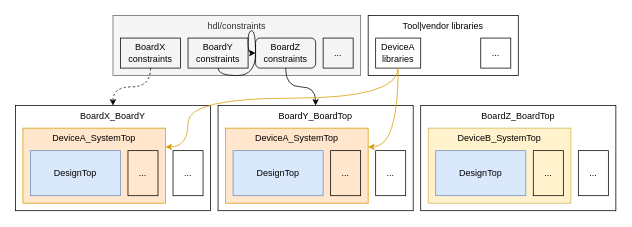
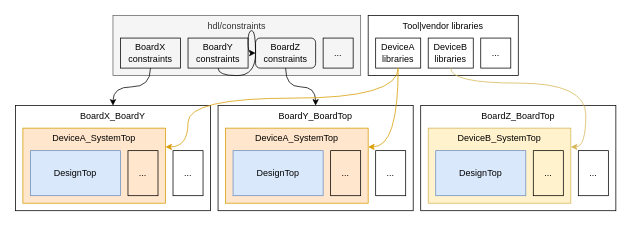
  <mxCell id="0" />
  <mxCell id="1" parent="0" />
  <mxCell id="2" value="Tool|vendor libraries" style="rounded=0;whiteSpace=wrap;html=1;verticalAlign=top;fillColor=none;" vertex="1" parent="1"><mxGeometry x="490" y="20" width="200" height="80" as="geometry" /></mxCell>
  <mxCell id="3" value="hdl/constraints" style="rounded=0;whiteSpace=wrap;html=1;verticalAlign=top;fillColor=#f5f5f5;strokeColor=#666666;fontColor=#333333;" vertex="1" parent="1"><mxGeometry x="150" y="20" width="330" height="80" as="geometry" /></mxCell>
  <mxCell id="4" value="BoardX_BoardY" style="rounded=0;whiteSpace=wrap;html=1;verticalAlign=top;" parent="1" vertex="1"><mxGeometry x="20" y="140" width="260" height="140" as="geometry" /></mxCell>
  <mxCell id="5" value="DeviceA_SystemTop" style="rounded=0;whiteSpace=wrap;html=1;verticalAlign=top;fillColor=#ffe6cc;strokeColor=#d79b00;" parent="1" vertex="1"><mxGeometry x="30" y="170" width="190" height="100" as="geometry" /></mxCell>
  <mxCell id="6" value="DesignTop" style="rounded=0;whiteSpace=wrap;html=1;fillColor=#dae8fc;strokeColor=#6c8ebf;" parent="1" vertex="1"><mxGeometry x="40" y="200" width="120" height="60" as="geometry" /></mxCell>
  <mxCell id="7" value="..." style="rounded=0;whiteSpace=wrap;html=1;fillColor=none;" parent="1" vertex="1"><mxGeometry x="170" y="200" width="40" height="60" as="geometry" /></mxCell>
  <mxCell id="8" value="..." style="rounded=0;whiteSpace=wrap;html=1;fillColor=none;" parent="1" vertex="1"><mxGeometry x="230" y="200" width="40" height="60" as="geometry" /></mxCell>
  <mxCell id="9" value="BoardY_BoardTop" style="rounded=0;whiteSpace=wrap;html=1;verticalAlign=top;" vertex="1" parent="1"><mxGeometry x="290" y="140" width="260" height="140" as="geometry" /></mxCell>
  <mxCell id="10" value="DeviceA_SystemTop" style="rounded=0;whiteSpace=wrap;html=1;verticalAlign=top;fillColor=#ffe6cc;strokeColor=#d79b00;" vertex="1" parent="1"><mxGeometry x="300" y="170" width="190" height="100" as="geometry" /></mxCell>
  <mxCell id="11" value="DesignTop" style="rounded=0;whiteSpace=wrap;html=1;fillColor=#dae8fc;strokeColor=#6c8ebf;" vertex="1" parent="1"><mxGeometry x="310" y="200" width="120" height="60" as="geometry" /></mxCell>
  <mxCell id="12" value="..." style="rounded=0;whiteSpace=wrap;html=1;fillColor=none;" vertex="1" parent="1"><mxGeometry x="440" y="200" width="40" height="60" as="geometry" /></mxCell>
  <mxCell id="13" value="..." style="rounded=0;whiteSpace=wrap;html=1;fillColor=none;" vertex="1" parent="1"><mxGeometry x="500" y="200" width="40" height="60" as="geometry" /></mxCell>
  <mxCell id="14" value="BoardZ_BoardTop" style="rounded=0;whiteSpace=wrap;html=1;verticalAlign=top;" vertex="1" parent="1"><mxGeometry x="560" y="140" width="260" height="140" as="geometry" /></mxCell>
  <mxCell id="15" value="DeviceB_SystemTop" style="rounded=0;whiteSpace=wrap;html=1;verticalAlign=top;fillColor=#fff2cc;strokeColor=#d6b656;" vertex="1" parent="1"><mxGeometry x="570" y="170" width="190" height="100" as="geometry" /></mxCell>
  <mxCell id="16" value="DesignTop" style="rounded=0;whiteSpace=wrap;html=1;fillColor=#dae8fc;strokeColor=#6c8ebf;" vertex="1" parent="1"><mxGeometry x="580" y="200" width="120" height="60" as="geometry" /></mxCell>
  <mxCell id="17" value="..." style="rounded=0;whiteSpace=wrap;html=1;fillColor=none;" vertex="1" parent="1"><mxGeometry x="710" y="200" width="40" height="60" as="geometry" /></mxCell>
  <mxCell id="18" value="..." style="rounded=0;whiteSpace=wrap;html=1;fillColor=none;" vertex="1" parent="1"><mxGeometry x="770" y="200" width="40" height="60" as="geometry" /></mxCell>
  <mxCell id="19" value="BoardX&lt;br&gt;constraints" style="rounded=0;whiteSpace=wrap;html=1;verticalAlign=middle;fillColor=none;" vertex="1" parent="1"><mxGeometry x="160" y="50" width="80" height="40" as="geometry" /></mxCell>
  <mxCell id="20" value="BoardY&lt;br&gt;constraints" style="rounded=0;whiteSpace=wrap;html=1;verticalAlign=middle;fillColor=none;" vertex="1" parent="1"><mxGeometry x="250" y="50" width="80" height="40" as="geometry" /></mxCell>
  <mxCell id="21" value="BoardZ&lt;br&gt;constraints" style="whiteSpace=wrap;html=1;verticalAlign=middle;fillColor=none;rounded=1;" vertex="1" parent="1"><mxGeometry x="340" y="50" width="80" height="40" as="geometry" /></mxCell>
  <mxCell id="22" value="DeviceA&lt;br&gt;libraries" style="rounded=0;whiteSpace=wrap;html=1;verticalAlign=middle;fillColor=none;" vertex="1" parent="1"><mxGeometry x="500" y="50" width="60" height="40" as="geometry" /></mxCell>
+ <mxCell id="23" value="DeviceB&lt;br&gt;libraries" style="rounded=0;whiteSpace=wrap;html=1;verticalAlign=middle;fillColor=none;" vertex="1" parent="1"><mxGeometry x="570" y="50" width="60" height="40" as="geometry" /></mxCell>
  <mxCell id="24" value="..." style="rounded=0;whiteSpace=wrap;html=1;verticalAlign=middle;fillColor=none;" vertex="1" parent="1"><mxGeometry x="430" y="50" width="40" height="40" as="geometry" /></mxCell>
- <mxCell id="25" value="" style="endArrow=classic;html=1;exitX=0.5;exitY=1;exitDx=0;exitDy=0;entryX=0.5;entryY=0;entryDx=0;entryDy=0;edgeStyle=orthogonalEdgeStyle;curved=1;dashed=1;" edge="1" parent="1" source="19" target="4"><mxGeometry width="50" height="50" relative="1" as="geometry"><mxPoint x="90" y="60" as="sourcePoint" /><mxPoint x="140" y="10" as="targetPoint" /></mxGeometry></mxCell>
+ <mxCell id="25" value="" style="endArrow=classic;html=1;exitX=0.5;exitY=1;exitDx=0;exitDy=0;entryX=0.5;entryY=0;entryDx=0;entryDy=0;edgeStyle=orthogonalEdgeStyle;curved=1;" edge="1" parent="1" source="19" target="4"><mxGeometry width="50" height="50" relative="1" as="geometry"><mxPoint x="90" y="60" as="sourcePoint" /><mxPoint x="140" y="10" as="targetPoint" /></mxGeometry></mxCell>
  <mxCell id="26" value="" style="endArrow=classic;html=1;exitX=0.5;exitY=1;exitDx=0;exitDy=0;edgeStyle=orthogonalEdgeStyle;curved=1;" edge="1" parent="1" source="20" target="21"><mxGeometry width="50" height="50" relative="1" as="geometry"><mxPoint x="320" y="30" as="sourcePoint" /><mxPoint x="160" y="150" as="targetPoint" /></mxGeometry></mxCell>
  <mxCell id="27" value="" style="endArrow=classic;html=1;exitX=0.5;exitY=1;exitDx=0;exitDy=0;edgeStyle=orthogonalEdgeStyle;curved=1;" edge="1" parent="1" source="21" target="9"><mxGeometry width="50" height="50" relative="1" as="geometry"><mxPoint x="410" y="30" as="sourcePoint" /><mxPoint x="440" y="150" as="targetPoint" /></mxGeometry></mxCell>
  <mxCell id="28" value="..." style="rounded=0;whiteSpace=wrap;html=1;verticalAlign=middle;fillColor=none;" vertex="1" parent="1"><mxGeometry x="640" y="50" width="40" height="40" as="geometry" /></mxCell>
  <mxCell id="29" value="" style="endArrow=classic;html=1;exitX=0.5;exitY=1;exitDx=0;exitDy=0;entryX=1;entryY=0.25;entryDx=0;entryDy=0;fillColor=#ffe6cc;strokeColor=#d79b00;edgeStyle=orthogonalEdgeStyle;curved=1;" edge="1" parent="1" source="22" target="5"><mxGeometry width="50" height="50" relative="1" as="geometry"><mxPoint x="320" y="30" as="sourcePoint" /><mxPoint x="160" y="150" as="targetPoint" /><Array as="points"><mxPoint x="530" y="130" /><mxPoint x="250" y="130" /><mxPoint x="250" y="195" /></Array></mxGeometry></mxCell>
  <mxCell id="30" value="" style="endArrow=classic;html=1;entryX=1;entryY=0.25;entryDx=0;entryDy=0;fillColor=#ffe6cc;strokeColor=#d79b00;exitX=0.5;exitY=1;exitDx=0;exitDy=0;edgeStyle=orthogonalEdgeStyle;curved=1;" edge="1" parent="1" source="22" target="10"><mxGeometry width="50" height="50" relative="1" as="geometry"><mxPoint x="640" y="20" as="sourcePoint" /><mxPoint x="182.5" y="180" as="targetPoint" /><Array as="points"><mxPoint x="530" y="195" /></Array></mxGeometry></mxCell>
+ <mxCell id="31" value="" style="endArrow=classic;html=1;entryX=1;entryY=0.25;entryDx=0;entryDy=0;exitX=0.5;exitY=1;exitDx=0;exitDy=0;fillColor=#fff2cc;strokeColor=#d6b656;edgeStyle=orthogonalEdgeStyle;curved=1;" edge="1" parent="1" source="23" target="15"><mxGeometry width="50" height="50" relative="1" as="geometry"><mxPoint x="650" y="30" as="sourcePoint" /><mxPoint x="462.5" y="180" as="targetPoint" /><Array as="points"><mxPoint x="600" y="110" /><mxPoint x="780" y="110" /><mxPoint x="780" y="195" /></Array></mxGeometry></mxCell>
